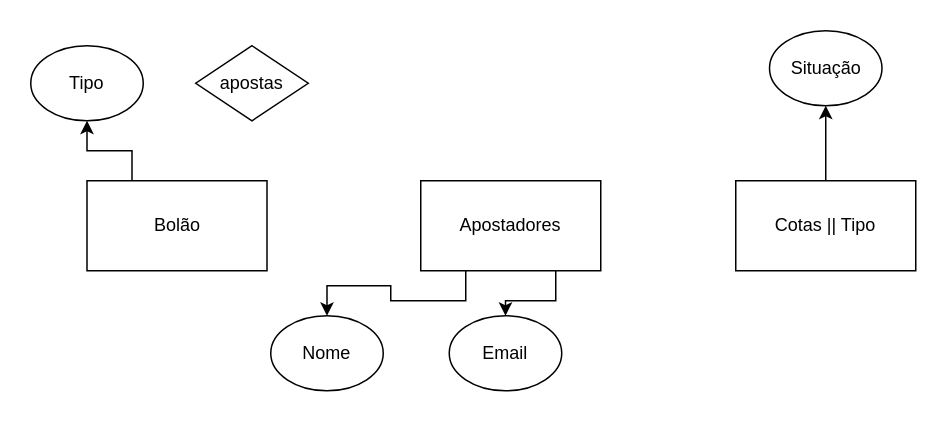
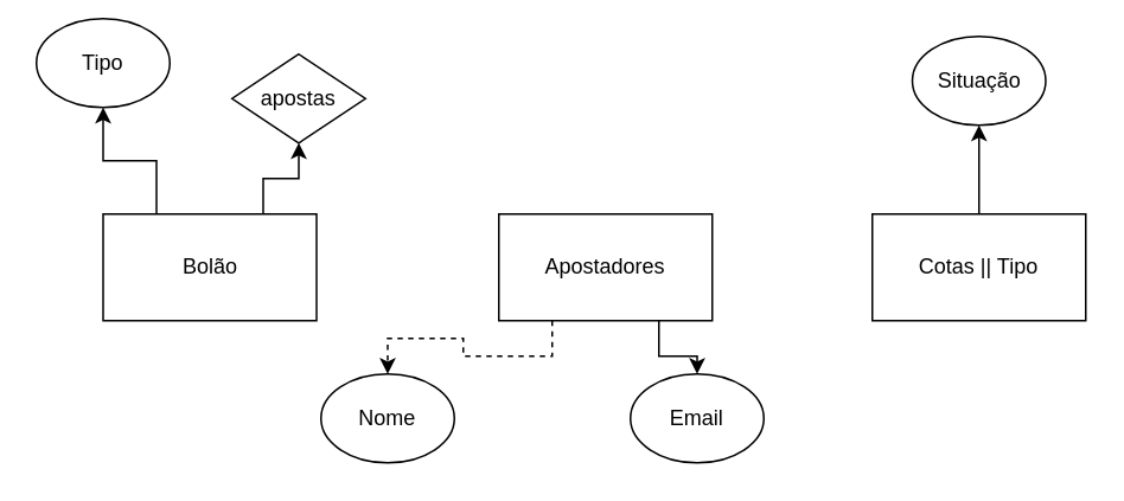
  <mxCell id="0" />
  <mxCell id="1" parent="0" />
  <mxCell id="2" style="edgeStyle=orthogonalEdgeStyle;rounded=0;orthogonalLoop=1;jettySize=auto;html=1;exitX=0.25;exitY=0;exitDx=0;exitDy=0;entryX=0.5;entryY=1;entryDx=0;entryDy=0;" edge="1" parent="1" source="4" target="5"><mxGeometry relative="1" as="geometry" /></mxCell>
+ <mxCell id="3" style="edgeStyle=orthogonalEdgeStyle;rounded=0;orthogonalLoop=1;jettySize=auto;html=1;exitX=0.75;exitY=0;exitDx=0;exitDy=0;entryX=0.5;entryY=1;entryDx=0;entryDy=0;" edge="1" parent="1" source="4" target="14"><mxGeometry relative="1" as="geometry" /></mxCell>
  <mxCell id="4" value="Bolão" style="rounded=0;whiteSpace=wrap;html=1;" vertex="1" parent="1"><mxGeometry x="57.5" y="120" width="120" height="60" as="geometry" /></mxCell>
- <mxCell id="5" value="Tipo" style="ellipse;whiteSpace=wrap;html=1;" vertex="1" parent="1"><mxGeometry x="20" y="30" width="75" height="50" as="geometry" /></mxCell>
- <mxCell id="6" style="edgeStyle=orthogonalEdgeStyle;rounded=0;orthogonalLoop=1;jettySize=auto;html=1;entryX=0.5;entryY=0;entryDx=0;entryDy=0;exitX=0.25;exitY=1;exitDx=0;exitDy=0;" edge="1" parent="1" source="8" target="12"><mxGeometry relative="1" as="geometry" /></mxCell>
+ <mxCell id="5" value="Tipo" style="ellipse;whiteSpace=wrap;html=1;" vertex="1" parent="1"><mxGeometry x="20" y="10" width="75" height="50" as="geometry" /></mxCell>
+ <mxCell id="6" style="edgeStyle=orthogonalEdgeStyle;rounded=0;orthogonalLoop=1;jettySize=auto;html=1;entryX=0.5;entryY=0;entryDx=0;entryDy=0;exitX=0.25;exitY=1;exitDx=0;exitDy=0;dashed=1;" edge="1" parent="1" source="8" target="12"><mxGeometry relative="1" as="geometry" /></mxCell>
  <mxCell id="7" style="edgeStyle=orthogonalEdgeStyle;rounded=0;orthogonalLoop=1;jettySize=auto;html=1;exitX=0.75;exitY=1;exitDx=0;exitDy=0;" edge="1" parent="1" source="8" target="13"><mxGeometry relative="1" as="geometry" /></mxCell>
  <mxCell id="8" value="Apostadores" style="rounded=0;whiteSpace=wrap;html=1;" vertex="1" parent="1"><mxGeometry x="280" y="120" width="120" height="60" as="geometry" /></mxCell>
  <mxCell id="9" style="edgeStyle=orthogonalEdgeStyle;rounded=0;orthogonalLoop=1;jettySize=auto;html=1;entryX=0.5;entryY=1;entryDx=0;entryDy=0;" edge="1" parent="1" source="10" target="11"><mxGeometry relative="1" as="geometry" /></mxCell>
  <mxCell id="10" value="Cotas || Tipo" style="rounded=0;whiteSpace=wrap;html=1;" vertex="1" parent="1"><mxGeometry x="490" y="120" width="120" height="60" as="geometry" /></mxCell>
  <mxCell id="11" value="Situação" style="ellipse;whiteSpace=wrap;html=1;" vertex="1" parent="1"><mxGeometry x="512.5" y="20" width="75" height="50" as="geometry" /></mxCell>
  <mxCell id="12" value="Nome" style="ellipse;whiteSpace=wrap;html=1;" vertex="1" parent="1"><mxGeometry x="180" y="210" width="75" height="50" as="geometry" /></mxCell>
- <mxCell id="13" value="Email" style="ellipse;whiteSpace=wrap;html=1;" vertex="1" parent="1"><mxGeometry x="299" y="210" width="75" height="50" as="geometry" /></mxCell>
+ <mxCell id="13" value="Email" style="ellipse;whiteSpace=wrap;html=1;" vertex="1" parent="1"><mxGeometry x="354" y="210" width="75" height="50" as="geometry" /></mxCell>
  <mxCell id="14" value="apostas" style="rhombus;whiteSpace=wrap;html=1;" vertex="1" parent="1"><mxGeometry x="130" y="30" width="75" height="50" as="geometry" /></mxCell>
